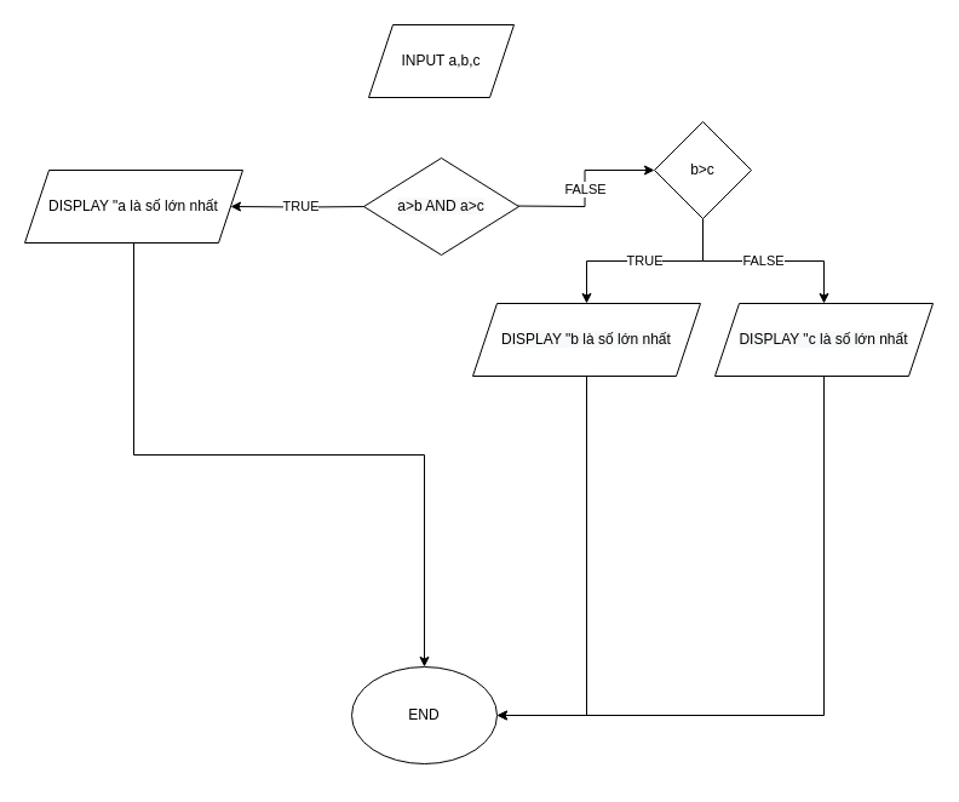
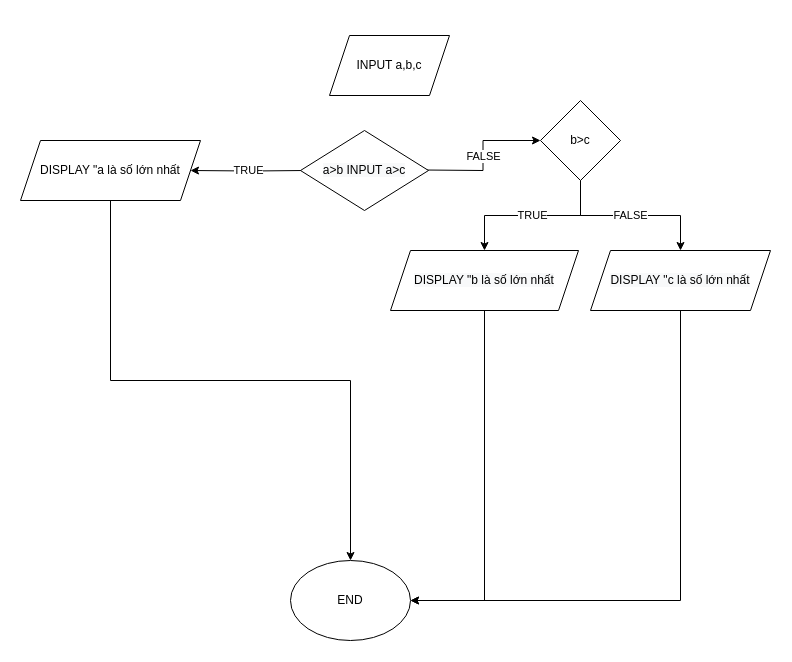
  <mxCell id="0" />
  <mxCell id="1" parent="0" />
- <mxCell id="2" value="END" style="ellipse;whiteSpace=wrap;html=1;" vertex="1" parent="1"><mxGeometry x="290" y="550" width="120" height="80" as="geometry" /></mxCell>
- <mxCell id="3" value="INPUT a,b,c" style="shape=parallelogram;perimeter=parallelogramPerimeter;whiteSpace=wrap;html=1;fixedSize=1;" vertex="1" parent="1"><mxGeometry x="304" y="20" width="120" height="60" as="geometry" /></mxCell>
+ <mxCell id="2" value="END" style="ellipse;whiteSpace=wrap;html=1;" vertex="1" parent="1"><mxGeometry x="290" y="560" width="120" height="80" as="geometry" /></mxCell>
+ <mxCell id="3" value="INPUT a,b,c" style="shape=parallelogram;perimeter=parallelogramPerimeter;whiteSpace=wrap;html=1;fixedSize=1;" vertex="1" parent="1"><mxGeometry x="329" y="35" width="120" height="60" as="geometry" /></mxCell>
  <mxCell id="4" value="TRUE" style="edgeStyle=orthogonalEdgeStyle;rounded=0;orthogonalLoop=1;jettySize=auto;html=1;exitX=0;exitY=0.5;exitDx=0;exitDy=0;entryX=1;entryY=0.5;entryDx=0;entryDy=0;" edge="1" parent="1" target="7"><mxGeometry relative="1" as="geometry"><mxPoint x="304" y="170" as="sourcePoint" /></mxGeometry></mxCell>
  <mxCell id="5" value="FALSE" style="edgeStyle=orthogonalEdgeStyle;rounded=0;orthogonalLoop=1;jettySize=auto;html=1;exitX=1;exitY=0.5;exitDx=0;exitDy=0;entryX=0;entryY=0.5;entryDx=0;entryDy=0;" edge="1" parent="1" target="15"><mxGeometry relative="1" as="geometry"><mxPoint x="424" y="169.5" as="sourcePoint" /><mxPoint x="530" y="169.5" as="targetPoint" /></mxGeometry></mxCell>
  <mxCell id="6" style="edgeStyle=orthogonalEdgeStyle;rounded=0;orthogonalLoop=1;jettySize=auto;html=1;exitX=0.5;exitY=1;exitDx=0;exitDy=0;" edge="1" parent="1" source="7" target="2"><mxGeometry relative="1" as="geometry" /></mxCell>
  <mxCell id="7" value="DISPLAY &quot;a là số lớn nhất" style="shape=parallelogram;perimeter=parallelogramPerimeter;whiteSpace=wrap;html=1;fixedSize=1;" vertex="1" parent="1"><mxGeometry x="20" y="140" width="180" height="60" as="geometry" /></mxCell>
  <mxCell id="8" value="TRUE" style="edgeStyle=orthogonalEdgeStyle;rounded=0;orthogonalLoop=1;jettySize=auto;html=1;exitX=0.5;exitY=1;exitDx=0;exitDy=0;" edge="1" parent="1" source="15" target="11"><mxGeometry relative="1" as="geometry"><mxPoint x="590" y="200" as="sourcePoint" /></mxGeometry></mxCell>
  <mxCell id="9" value="FALSE" style="edgeStyle=orthogonalEdgeStyle;rounded=0;orthogonalLoop=1;jettySize=auto;html=1;exitX=0.5;exitY=1;exitDx=0;exitDy=0;" edge="1" parent="1" source="15" target="13"><mxGeometry relative="1" as="geometry"><mxPoint x="618" y="210" as="sourcePoint" /></mxGeometry></mxCell>
  <mxCell id="10" style="edgeStyle=orthogonalEdgeStyle;rounded=0;orthogonalLoop=1;jettySize=auto;html=1;exitX=0.5;exitY=1;exitDx=0;exitDy=0;entryX=1;entryY=0.5;entryDx=0;entryDy=0;" edge="1" parent="1" source="11" target="2"><mxGeometry relative="1" as="geometry" /></mxCell>
  <mxCell id="11" value="&lt;span style=&quot;color: rgb(0 , 0 , 0) ; font-family: &amp;#34;helvetica&amp;#34; ; font-size: 12px ; font-style: normal ; font-weight: 400 ; letter-spacing: normal ; text-align: center ; text-indent: 0px ; text-transform: none ; word-spacing: 0px ; background-color: rgb(248 , 249 , 250) ; display: inline ; float: none&quot;&gt;DISPLAY &quot;b là số lớn nhất&lt;/span&gt;" style="shape=parallelogram;perimeter=parallelogramPerimeter;whiteSpace=wrap;html=1;fixedSize=1;" vertex="1" parent="1"><mxGeometry x="390" y="250" width="188" height="60" as="geometry" /></mxCell>
  <mxCell id="12" style="edgeStyle=orthogonalEdgeStyle;rounded=0;orthogonalLoop=1;jettySize=auto;html=1;exitX=0.5;exitY=1;exitDx=0;exitDy=0;entryX=1;entryY=0.5;entryDx=0;entryDy=0;" edge="1" parent="1" source="13" target="2"><mxGeometry relative="1" as="geometry" /></mxCell>
  <mxCell id="13" value="&lt;span style=&quot;color: rgb(0 , 0 , 0) ; font-family: &amp;#34;helvetica&amp;#34; ; font-size: 12px ; font-style: normal ; font-weight: 400 ; letter-spacing: normal ; text-align: center ; text-indent: 0px ; text-transform: none ; word-spacing: 0px ; background-color: rgb(248 , 249 , 250) ; display: inline ; float: none&quot;&gt;DISPLAY &quot;c là số lớn nhất&lt;/span&gt;" style="shape=parallelogram;perimeter=parallelogramPerimeter;whiteSpace=wrap;html=1;fixedSize=1;" vertex="1" parent="1"><mxGeometry x="590" y="250" width="180" height="60" as="geometry" /></mxCell>
- <mxCell id="14" value="&#10;&#10;&lt;span style=&quot;color: rgb(0, 0, 0); font-family: helvetica; font-size: 12px; font-style: normal; font-weight: 400; letter-spacing: normal; text-align: center; text-indent: 0px; text-transform: none; word-spacing: 0px; background-color: rgb(248, 249, 250); display: inline; float: none;&quot;&gt;a&amp;gt;b AND a&amp;gt;c&lt;/span&gt;&#10;&#10;" style="rhombus;whiteSpace=wrap;html=1;" vertex="1" parent="1"><mxGeometry x="300" y="130" width="128" height="80" as="geometry" /></mxCell>
+ <mxCell id="14" value="&#10;&#10;&lt;span style=&quot;color: rgb(0, 0, 0); font-family: helvetica; font-size: 12px; font-style: normal; font-weight: 400; letter-spacing: normal; text-align: center; text-indent: 0px; text-transform: none; word-spacing: 0px; background-color: rgb(248, 249, 250); display: inline; float: none;&quot;&gt;a&amp;gt;b INPUT a&amp;gt;c&lt;/span&gt;&#10;&#10;" style="rhombus;whiteSpace=wrap;html=1;" vertex="1" parent="1"><mxGeometry x="300" y="130" width="128" height="80" as="geometry" /></mxCell>
  <mxCell id="15" value="b&amp;gt;c" style="rhombus;whiteSpace=wrap;html=1;" vertex="1" parent="1"><mxGeometry x="540" y="100" width="80" height="80" as="geometry" /></mxCell>
